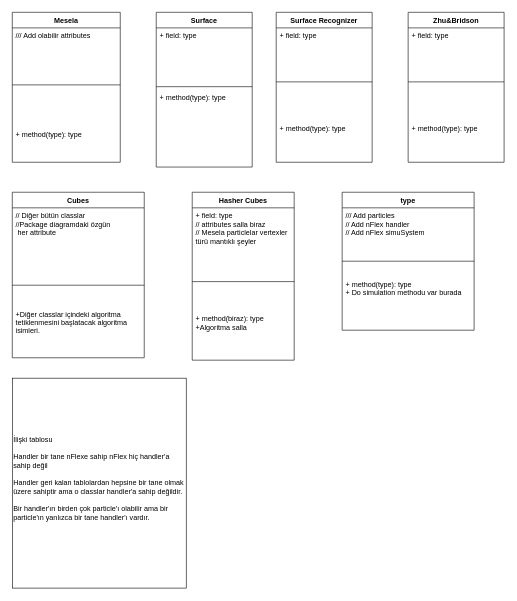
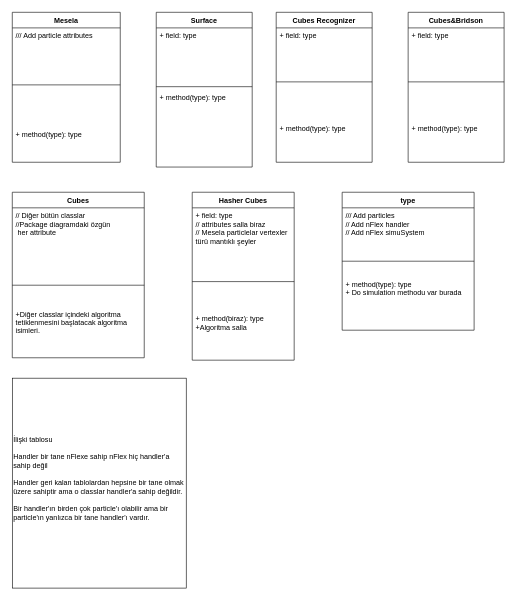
  <mxCell id="0" />
  <mxCell id="1" parent="0" />
  <mxCell id="2" value="Mesela" style="swimlane;fontStyle=1;align=center;verticalAlign=top;childLayout=stackLayout;horizontal=1;startSize=26;horizontalStack=0;resizeParent=1;resizeParentMax=0;resizeLast=0;collapsible=1;marginBottom=0;" vertex="1" parent="1"><mxGeometry x="20" y="20" width="180" height="250" as="geometry" /></mxCell>
- <mxCell id="3" value="/// Add olabilir attributes&#10;" style="text;strokeColor=none;fillColor=none;align=left;verticalAlign=top;spacingLeft=4;spacingRight=4;overflow=hidden;rotatable=0;points=[[0,0.5],[1,0.5]];portConstraint=eastwest;" vertex="1" parent="2"><mxGeometry y="26" width="180" height="26" as="geometry" /></mxCell>
+ <mxCell id="3" value="/// Add particle attributes&#10;" style="text;strokeColor=none;fillColor=none;align=left;verticalAlign=top;spacingLeft=4;spacingRight=4;overflow=hidden;rotatable=0;points=[[0,0.5],[1,0.5]];portConstraint=eastwest;" vertex="1" parent="2"><mxGeometry y="26" width="180" height="26" as="geometry" /></mxCell>
  <mxCell id="4" value="" style="line;strokeWidth=1;fillColor=none;align=left;verticalAlign=middle;spacingTop=-1;spacingLeft=3;spacingRight=3;rotatable=0;labelPosition=right;points=[];portConstraint=eastwest;" vertex="1" parent="2"><mxGeometry y="52" width="180" height="138" as="geometry" /></mxCell>
  <mxCell id="5" value="+ method(type): type" style="text;strokeColor=none;fillColor=none;align=left;verticalAlign=top;spacingLeft=4;spacingRight=4;overflow=hidden;rotatable=0;points=[[0,0.5],[1,0.5]];portConstraint=eastwest;" vertex="1" parent="2"><mxGeometry y="190" width="180" height="60" as="geometry" /></mxCell>
  <mxCell id="6" value="Surface" style="swimlane;fontStyle=1;align=center;verticalAlign=top;childLayout=stackLayout;horizontal=1;startSize=26;horizontalStack=0;resizeParent=1;resizeParentMax=0;resizeLast=0;collapsible=1;marginBottom=0;" vertex="1" parent="1"><mxGeometry x="260" y="20" width="160" height="258" as="geometry" /></mxCell>
  <mxCell id="7" value="+ field: type" style="text;strokeColor=none;fillColor=none;align=left;verticalAlign=top;spacingLeft=4;spacingRight=4;overflow=hidden;rotatable=0;points=[[0,0.5],[1,0.5]];portConstraint=eastwest;" vertex="1" parent="6"><mxGeometry y="26" width="160" height="94" as="geometry" /></mxCell>
  <mxCell id="8" value="" style="line;strokeWidth=1;fillColor=none;align=left;verticalAlign=middle;spacingTop=-1;spacingLeft=3;spacingRight=3;rotatable=0;labelPosition=right;points=[];portConstraint=eastwest;" vertex="1" parent="6"><mxGeometry y="120" width="160" height="8" as="geometry" /></mxCell>
  <mxCell id="9" value="+ method(type): type" style="text;strokeColor=none;fillColor=none;align=left;verticalAlign=top;spacingLeft=4;spacingRight=4;overflow=hidden;rotatable=0;points=[[0,0.5],[1,0.5]];portConstraint=eastwest;" vertex="1" parent="6"><mxGeometry y="128" width="160" height="130" as="geometry" /></mxCell>
  <mxCell id="10" value="Cubes" style="swimlane;fontStyle=1;align=center;verticalAlign=top;childLayout=stackLayout;horizontal=1;startSize=26;horizontalStack=0;resizeParent=1;resizeParentMax=0;resizeLast=0;collapsible=1;marginBottom=0;" vertex="1" parent="1"><mxGeometry x="20" y="320" width="220" height="276" as="geometry" /></mxCell>
  <mxCell id="11" value="// Diğer bütün classlar&#10;//Package diagramdaki özgün&#10; her attribute" style="text;strokeColor=none;fillColor=none;align=left;verticalAlign=top;spacingLeft=4;spacingRight=4;overflow=hidden;rotatable=0;points=[[0,0.5],[1,0.5]];portConstraint=eastwest;" vertex="1" parent="10"><mxGeometry y="26" width="220" height="94" as="geometry" /></mxCell>
  <mxCell id="12" value="" style="line;strokeWidth=1;fillColor=none;align=left;verticalAlign=middle;spacingTop=-1;spacingLeft=3;spacingRight=3;rotatable=0;labelPosition=right;points=[];portConstraint=eastwest;" vertex="1" parent="10"><mxGeometry y="120" width="220" height="70" as="geometry" /></mxCell>
  <mxCell id="13" value="+Diğer classlar içindeki algoritma&#10;tetiklenmesini başlatacak algoritma &#10;isimleri." style="text;strokeColor=none;fillColor=none;align=left;verticalAlign=top;spacingLeft=4;spacingRight=4;overflow=hidden;rotatable=0;points=[[0,0.5],[1,0.5]];portConstraint=eastwest;" vertex="1" parent="10"><mxGeometry y="190" width="220" height="86" as="geometry" /></mxCell>
- <mxCell id="14" value="Zhu&amp;Bridson" style="swimlane;fontStyle=1;align=center;verticalAlign=top;childLayout=stackLayout;horizontal=1;startSize=26;horizontalStack=0;resizeParent=1;resizeParentMax=0;resizeLast=0;collapsible=1;marginBottom=0;" vertex="1" parent="1"><mxGeometry x="680" y="20" width="160" height="250" as="geometry" /></mxCell>
+ <mxCell id="14" value="Cubes&amp;Bridson" style="swimlane;fontStyle=1;align=center;verticalAlign=top;childLayout=stackLayout;horizontal=1;startSize=26;horizontalStack=0;resizeParent=1;resizeParentMax=0;resizeLast=0;collapsible=1;marginBottom=0;" vertex="1" parent="1"><mxGeometry x="680" y="20" width="160" height="250" as="geometry" /></mxCell>
  <mxCell id="15" value="+ field: type" style="text;strokeColor=none;fillColor=none;align=left;verticalAlign=top;spacingLeft=4;spacingRight=4;overflow=hidden;rotatable=0;points=[[0,0.5],[1,0.5]];portConstraint=eastwest;" vertex="1" parent="14"><mxGeometry y="26" width="160" height="26" as="geometry" /></mxCell>
  <mxCell id="16" value="" style="line;strokeWidth=1;fillColor=none;align=left;verticalAlign=middle;spacingTop=-1;spacingLeft=3;spacingRight=3;rotatable=0;labelPosition=right;points=[];portConstraint=eastwest;" vertex="1" parent="14"><mxGeometry y="52" width="160" height="128" as="geometry" /></mxCell>
  <mxCell id="17" value="+ method(type): type" style="text;strokeColor=none;fillColor=none;align=left;verticalAlign=top;spacingLeft=4;spacingRight=4;overflow=hidden;rotatable=0;points=[[0,0.5],[1,0.5]];portConstraint=eastwest;" vertex="1" parent="14"><mxGeometry y="180" width="160" height="70" as="geometry" /></mxCell>
- <mxCell id="18" value="Surface Recognizer" style="swimlane;fontStyle=1;align=center;verticalAlign=top;childLayout=stackLayout;horizontal=1;startSize=26;horizontalStack=0;resizeParent=1;resizeParentMax=0;resizeLast=0;collapsible=1;marginBottom=0;" vertex="1" parent="1"><mxGeometry x="460" y="20" width="160" height="250" as="geometry" /></mxCell>
+ <mxCell id="18" value="Cubes Recognizer" style="swimlane;fontStyle=1;align=center;verticalAlign=top;childLayout=stackLayout;horizontal=1;startSize=26;horizontalStack=0;resizeParent=1;resizeParentMax=0;resizeLast=0;collapsible=1;marginBottom=0;" vertex="1" parent="1"><mxGeometry x="460" y="20" width="160" height="250" as="geometry" /></mxCell>
  <mxCell id="19" value="+ field: type" style="text;strokeColor=none;fillColor=none;align=left;verticalAlign=top;spacingLeft=4;spacingRight=4;overflow=hidden;rotatable=0;points=[[0,0.5],[1,0.5]];portConstraint=eastwest;" vertex="1" parent="18"><mxGeometry y="26" width="160" height="26" as="geometry" /></mxCell>
  <mxCell id="20" value="" style="line;strokeWidth=1;fillColor=none;align=left;verticalAlign=middle;spacingTop=-1;spacingLeft=3;spacingRight=3;rotatable=0;labelPosition=right;points=[];portConstraint=eastwest;" vertex="1" parent="18"><mxGeometry y="52" width="160" height="128" as="geometry" /></mxCell>
  <mxCell id="21" value="+ method(type): type" style="text;strokeColor=none;fillColor=none;align=left;verticalAlign=top;spacingLeft=4;spacingRight=4;overflow=hidden;rotatable=0;points=[[0,0.5],[1,0.5]];portConstraint=eastwest;" vertex="1" parent="18"><mxGeometry y="180" width="160" height="70" as="geometry" /></mxCell>
  <mxCell id="22" value="Hasher Cubes" style="swimlane;fontStyle=1;align=center;verticalAlign=top;childLayout=stackLayout;horizontal=1;startSize=26;horizontalStack=0;resizeParent=1;resizeParentMax=0;resizeLast=0;collapsible=1;marginBottom=0;" vertex="1" parent="1"><mxGeometry x="320" y="320" width="170" height="280" as="geometry" /></mxCell>
  <mxCell id="23" value="+ field: type&#10;// attributes salla biraz&#10;// Mesela particlelar vertexler &#10;türü mantıklı şeyler" style="text;strokeColor=none;fillColor=none;align=left;verticalAlign=top;spacingLeft=4;spacingRight=4;overflow=hidden;rotatable=0;points=[[0,0.5],[1,0.5]];portConstraint=eastwest;" vertex="1" parent="22"><mxGeometry y="26" width="170" height="74" as="geometry" /></mxCell>
  <mxCell id="24" value="" style="line;strokeWidth=1;fillColor=none;align=left;verticalAlign=middle;spacingTop=-1;spacingLeft=3;spacingRight=3;rotatable=0;labelPosition=right;points=[];portConstraint=eastwest;" vertex="1" parent="22"><mxGeometry y="100" width="170" height="98" as="geometry" /></mxCell>
  <mxCell id="25" value="+ method(biraz): type&#10;+Algoritma salla" style="text;strokeColor=none;fillColor=none;align=left;verticalAlign=top;spacingLeft=4;spacingRight=4;overflow=hidden;rotatable=0;points=[[0,0.5],[1,0.5]];portConstraint=eastwest;" vertex="1" parent="22"><mxGeometry y="198" width="170" height="82" as="geometry" /></mxCell>
  <mxCell id="26" value="İlişki tablosu&lt;br&gt;&lt;br&gt;Handler bir tane nFlexe sahip nFlex hiç handler'a sahip değil&lt;br&gt;&lt;br&gt;Handler geri kalan tablolardan hepsine bir tane olmak üzere sahiptir ama o classlar handler'a sahip değildir.&lt;br&gt;&lt;br&gt;Bir handler'ın birden çok particle'ı olabilir ama bir particle'ın yanlızca bir tane handler'ı vardır.&lt;br&gt;&lt;br&gt;" style="rounded=0;whiteSpace=wrap;html=1;align=left;" vertex="1" parent="1"><mxGeometry x="20" y="630" width="290" height="350" as="geometry" /></mxCell>
  <mxCell id="27" value="type" style="swimlane;fontStyle=1;align=center;verticalAlign=top;childLayout=stackLayout;horizontal=1;startSize=26;horizontalStack=0;resizeParent=1;resizeParentMax=0;resizeLast=0;collapsible=1;marginBottom=0;" vertex="1" parent="1"><mxGeometry x="570" y="320" width="220" height="230" as="geometry" /></mxCell>
  <mxCell id="28" value="/// Add particles&#10;// Add nFlex handler&#10;// Add nFlex simuSystem&#10;" style="text;strokeColor=none;fillColor=none;align=left;verticalAlign=top;spacingLeft=4;spacingRight=4;overflow=hidden;rotatable=0;points=[[0,0.5],[1,0.5]];portConstraint=eastwest;" vertex="1" parent="27"><mxGeometry y="26" width="220" height="64" as="geometry" /></mxCell>
  <mxCell id="29" value="" style="line;strokeWidth=1;fillColor=none;align=left;verticalAlign=middle;spacingTop=-1;spacingLeft=3;spacingRight=3;rotatable=0;labelPosition=right;points=[];portConstraint=eastwest;" vertex="1" parent="27"><mxGeometry y="90" width="220" height="50" as="geometry" /></mxCell>
  <mxCell id="30" value="+ method(type): type&#10;+ Do simulation methodu var burada" style="text;strokeColor=none;fillColor=none;align=left;verticalAlign=top;spacingLeft=4;spacingRight=4;overflow=hidden;rotatable=0;points=[[0,0.5],[1,0.5]];portConstraint=eastwest;" vertex="1" parent="27"><mxGeometry y="140" width="220" height="90" as="geometry" /></mxCell>
